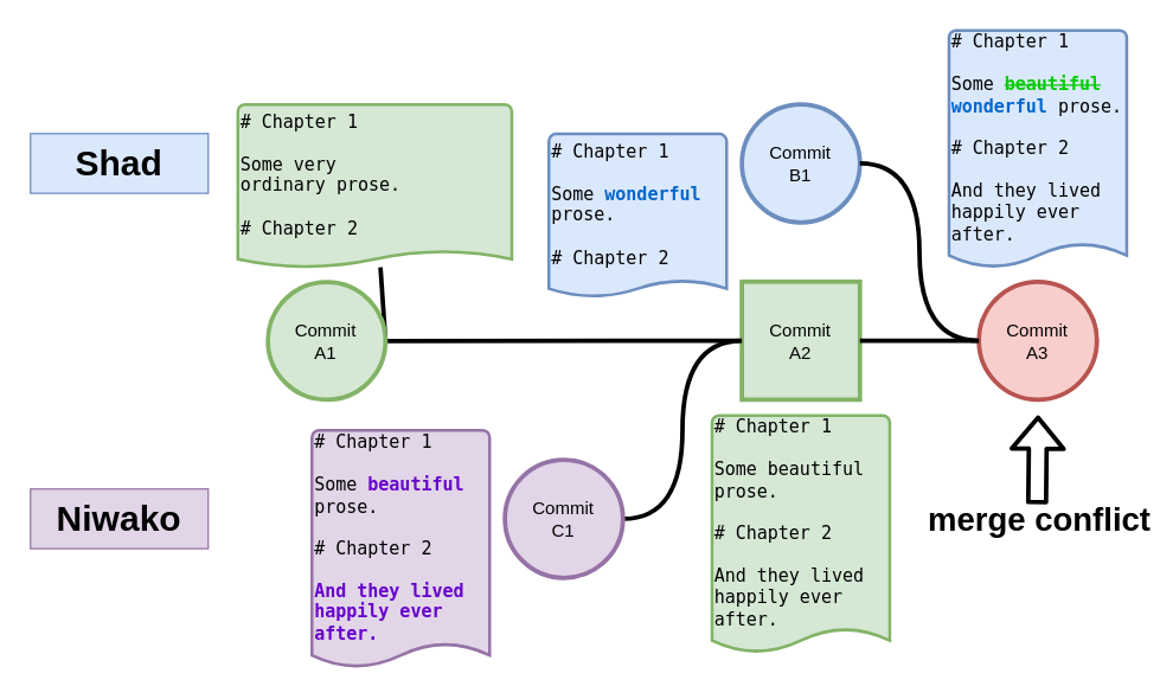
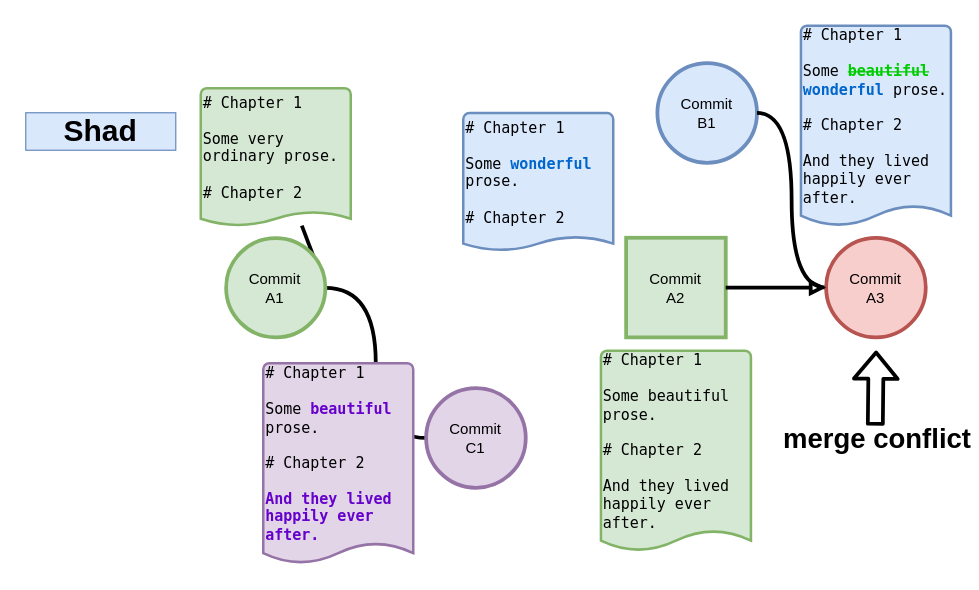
  <mxCell id="0" />
  <mxCell id="1" parent="0" />
  <mxCell id="2" style="rounded=0;orthogonalLoop=1;jettySize=auto;html=1;exitX=1;exitY=0.5;exitDx=0;exitDy=0;strokeWidth=3;endArrow=none;endFill=0;" parent="1" source="4" target="14" edge="1"><mxGeometry relative="1" as="geometry" /></mxCell>
- <mxCell id="3" style="edgeStyle=orthogonalEdgeStyle;rounded=0;orthogonalLoop=1;jettySize=auto;html=1;exitX=1;exitY=0.5;exitDx=0;exitDy=0;strokeWidth=3;curved=1;endArrow=none;endFill=0;" parent="1" source="4" target="7" edge="1"><mxGeometry relative="1" as="geometry" /></mxCell>
+ <mxCell id="3" style="edgeStyle=orthogonalEdgeStyle;rounded=0;orthogonalLoop=1;jettySize=auto;html=1;exitX=1;exitY=0.5;exitDx=0;exitDy=0;entryX=0;entryY=0.5;entryDx=0;entryDy=0;strokeWidth=3;curved=1;endArrow=none;endFill=0;" parent="1" source="4" target="13" edge="1"><mxGeometry relative="1" as="geometry" /></mxCell>
  <mxCell id="4" value="Commit&lt;br&gt;A1" style="ellipse;whiteSpace=wrap;html=1;aspect=fixed;strokeWidth=3;fillColor=#d5e8d4;strokeColor=#82b366;" parent="1" vertex="1"><mxGeometry x="180.3" y="190" width="79.4" height="79.4" as="geometry" /></mxCell>
- <mxCell id="5" value="Commit&lt;br&gt;B1" style="ellipse;whiteSpace=wrap;html=1;aspect=fixed;strokeWidth=3;fillColor=#dae8fc;strokeColor=#6c8ebf;" parent="1" vertex="1"><mxGeometry x="500.3" y="70" width="79.7" height="79.7" as="geometry" /></mxCell>
+ <mxCell id="5" value="Commit&lt;br&gt;B1" style="ellipse;whiteSpace=wrap;html=1;aspect=fixed;strokeWidth=3;fillColor=#dae8fc;strokeColor=#6c8ebf;" parent="1" vertex="1"><mxGeometry x="525.3" y="50" width="79.7" height="79.7" as="geometry" /></mxCell>
  <mxCell id="6" style="edgeStyle=orthogonalEdgeStyle;rounded=0;orthogonalLoop=1;jettySize=auto;html=1;entryX=0;entryY=0.5;entryDx=0;entryDy=0;endArrow=none;endFill=0;strokeColor=#000000;strokeWidth=3;curved=1;exitX=1;exitY=0.5;exitDx=0;exitDy=0;" parent="1" source="5" target="8" edge="1"><mxGeometry relative="1" as="geometry"><mxPoint x="580" y="109.85" as="sourcePoint" /></mxGeometry></mxCell>
  <mxCell id="7" value="Commit&lt;br&gt;A2" style="whiteSpace=wrap;html=1;aspect=fixed;strokeWidth=3;fillColor=#d5e8d4;strokeColor=#82b366;rounded=0;" parent="1" vertex="1"><mxGeometry x="500.3" y="189.7" width="79.7" height="79.7" as="geometry" /></mxCell>
  <mxCell id="8" value="Commit&lt;br&gt;A3" style="ellipse;whiteSpace=wrap;html=1;aspect=fixed;strokeWidth=3;fillColor=#f8cecc;strokeColor=#b85450;" parent="1" vertex="1"><mxGeometry x="660.3" y="189.7" width="79.7" height="79.7" as="geometry" /></mxCell>
- <mxCell id="9" value="" style="endArrow=none;html=1;entryX=0;entryY=0.5;strokeWidth=3;endFill=0;exitX=1;exitY=0.5;exitDx=0;exitDy=0;" parent="1" source="7" target="8" edge="1"><mxGeometry width="50" height="50" relative="1" as="geometry"><mxPoint x="610.3" y="260" as="sourcePoint" /><mxPoint x="480.6" y="269.4" as="targetPoint" /></mxGeometry></mxCell>
+ <mxCell id="9" value="" style="endArrow=block;html=1;entryX=0;entryY=0.5;strokeWidth=3;endFill=0;exitX=1;exitY=0.5;exitDx=0;exitDy=0;" parent="1" source="7" target="8" edge="1"><mxGeometry width="50" height="50" relative="1" as="geometry"><mxPoint x="610.3" y="260" as="sourcePoint" /><mxPoint x="480.6" y="269.4" as="targetPoint" /></mxGeometry></mxCell>
  <mxCell id="10" value="" style="shape=flexArrow;endArrow=classic;html=1;strokeWidth=3;" parent="1" edge="1"><mxGeometry width="50" height="50" relative="1" as="geometry"><mxPoint x="699.65" y="340" as="sourcePoint" /><mxPoint x="700.3" y="280" as="targetPoint" /></mxGeometry></mxCell>
  <mxCell id="11" value="&lt;h1&gt;merge conflict&lt;/h1&gt;" style="edgeLabel;html=1;align=center;verticalAlign=middle;resizable=0;points=[];labelBackgroundColor=none;" parent="10" vertex="1" connectable="0"><mxGeometry x="-0.36" y="1" relative="1" as="geometry"><mxPoint x="1.29" y="29.01" as="offset" /></mxGeometry></mxCell>
- <mxCell id="12" style="edgeStyle=orthogonalEdgeStyle;curved=1;rounded=0;orthogonalLoop=1;jettySize=auto;html=1;exitX=1;exitY=0.5;exitDx=0;exitDy=0;entryX=0;entryY=0.5;entryDx=0;entryDy=0;endArrow=none;endFill=0;strokeWidth=3;" parent="1" source="13" target="7" edge="1"><mxGeometry relative="1" as="geometry" /></mxCell>
  <mxCell id="13" value="Commit&lt;br&gt;C1" style="ellipse;whiteSpace=wrap;html=1;aspect=fixed;strokeWidth=3;fillColor=#e1d5e7;strokeColor=#9673a6;" parent="1" vertex="1"><mxGeometry x="340.3" y="310" width="79.7" height="79.7" as="geometry" /></mxCell>
- <mxCell id="14" value="&lt;p style=&quot;line-height: 40%&quot;&gt;&lt;/p&gt;&lt;pre&gt;#&amp;nbsp;Chapter 1&lt;br&gt;&lt;br&gt;Some very&lt;br&gt;ordinary prose.&lt;br&gt;&lt;br&gt;# Chapter 2&lt;br&gt;&lt;br&gt;&lt;/pre&gt;&lt;p&gt;&lt;/p&gt;" style="strokeWidth=2;html=1;shape=mxgraph.flowchart.document2;whiteSpace=wrap;size=0.1;align=left;labelPadding=0;fillColor=#d5e8d4;strokeColor=#82b366;" parent="1" vertex="1"><mxGeometry x="160" y="70" width="185" height="110" as="geometry" /></mxCell>
+ <mxCell id="14" value="&lt;p style=&quot;line-height: 40%&quot;&gt;&lt;/p&gt;&lt;pre&gt;#&amp;nbsp;Chapter 1&lt;br&gt;&lt;br&gt;Some very&lt;br&gt;ordinary prose.&lt;br&gt;&lt;br&gt;# Chapter 2&lt;br&gt;&lt;br&gt;&lt;/pre&gt;&lt;p&gt;&lt;/p&gt;" style="strokeWidth=2;html=1;shape=mxgraph.flowchart.document2;whiteSpace=wrap;size=0.1;align=left;labelPadding=0;fillColor=#d5e8d4;strokeColor=#82b366;" parent="1" vertex="1"><mxGeometry x="160" y="70" width="120" height="110" as="geometry" /></mxCell>
  <mxCell id="15" value="&lt;p style=&quot;line-height: 40%&quot;&gt;&lt;/p&gt;&lt;pre&gt;#&amp;nbsp;Chapter 1&lt;br&gt;&lt;br&gt;Some &lt;b&gt;&lt;font color=&quot;#6600cc&quot;&gt;beautiful&lt;/font&gt;&lt;/b&gt;&lt;br&gt;prose.&lt;br&gt;&lt;br&gt;# Chapter 2&lt;br&gt;&lt;br&gt;&lt;font color=&quot;#6600cc&quot;&gt;&lt;b&gt;And they lived&lt;br&gt;happily ever&lt;br&gt;after.&lt;br&gt;&lt;/b&gt;&lt;/font&gt;&lt;br&gt;&lt;/pre&gt;&lt;p&gt;&lt;/p&gt;" style="strokeWidth=2;html=1;shape=mxgraph.flowchart.document2;whiteSpace=wrap;size=0.1;align=left;labelPadding=0;labelBorderColor=none;fillColor=#e1d5e7;strokeColor=#9673a6;" parent="1" vertex="1"><mxGeometry x="210" y="290" width="120" height="160" as="geometry" /></mxCell>
  <mxCell id="16" value="&lt;p style=&quot;line-height: 40%&quot;&gt;&lt;/p&gt;&lt;pre&gt;#&amp;nbsp;Chapter 1&lt;br&gt;&lt;br&gt;Some &lt;b&gt;&lt;font color=&quot;#0066cc&quot;&gt;wonderful&lt;/font&gt;&lt;/b&gt;&lt;br&gt;prose.&lt;br&gt;&lt;br&gt;# Chapter 2&lt;br&gt;&lt;br&gt;&lt;/pre&gt;&lt;p&gt;&lt;/p&gt;" style="strokeWidth=2;html=1;shape=mxgraph.flowchart.document2;whiteSpace=wrap;size=0.1;align=left;labelPadding=0;fillColor=#dae8fc;strokeColor=#6c8ebf;" parent="1" vertex="1"><mxGeometry x="370" y="89.85" width="120" height="110" as="geometry" /></mxCell>
  <mxCell id="17" value="&lt;p style=&quot;line-height: 40%&quot;&gt;&lt;/p&gt;&lt;pre&gt;#&amp;nbsp;Chapter 1&lt;br&gt;&lt;br&gt;Some beautiful&lt;br&gt;prose.&lt;br&gt;&lt;br&gt;# Chapter 2&lt;br&gt;&lt;br&gt;And they lived&lt;br&gt;happily ever&lt;br&gt;after.&lt;br&gt;&lt;br&gt;&lt;/pre&gt;&lt;p&gt;&lt;/p&gt;" style="strokeWidth=2;html=1;shape=mxgraph.flowchart.document2;whiteSpace=wrap;size=0.1;align=left;labelPadding=0;fillColor=#d5e8d4;strokeColor=#82b366;" parent="1" vertex="1"><mxGeometry x="480.15" y="280" width="120" height="160" as="geometry" /></mxCell>
  <mxCell id="18" value="&lt;p style=&quot;line-height: 40%&quot;&gt;&lt;/p&gt;&lt;pre&gt;#&amp;nbsp;Chapter 1&lt;br&gt;&lt;br&gt;Some &lt;font color=&quot;#00cc00&quot;&gt;&lt;b&gt;&lt;strike&gt;beautiful&lt;/strike&gt;&lt;/b&gt;&lt;/font&gt;&lt;br&gt;&lt;font color=&quot;#0066cc&quot;&gt;&lt;b&gt;wonderful&lt;/b&gt;&lt;/font&gt; prose.&lt;br&gt;&lt;br&gt;# Chapter 2&lt;br&gt;&lt;br&gt;And they lived&lt;br&gt;happily ever&lt;br&gt;after.&lt;br&gt;&lt;br&gt;&lt;/pre&gt;&lt;p&gt;&lt;/p&gt;" style="strokeWidth=2;html=1;shape=mxgraph.flowchart.document2;whiteSpace=wrap;size=0.1;align=left;labelPadding=0;fillColor=#dae8fc;strokeColor=#6c8ebf;" parent="1" vertex="1"><mxGeometry x="640.15" y="20" width="120" height="160" as="geometry" /></mxCell>
- <mxCell id="19" value="&lt;h1&gt;Shad&lt;/h1&gt;" style="text;html=1;strokeColor=#6c8ebf;fillColor=#dae8fc;align=center;verticalAlign=middle;whiteSpace=wrap;rounded=0;" parent="1" vertex="1"><mxGeometry x="20" y="89.7" width="120" height="40.3" as="geometry" /></mxCell>
- <mxCell id="20" value="&lt;h1&gt;Niwako&lt;/h1&gt;" style="text;html=1;strokeColor=#9673a6;fillColor=#e1d5e7;align=center;verticalAlign=middle;whiteSpace=wrap;rounded=0;" parent="1" vertex="1"><mxGeometry x="20" y="329.7" width="120" height="40.3" as="geometry" /></mxCell>
+ <mxCell id="19" value="&lt;h1&gt;Shad&lt;/h1&gt;" style="text;html=1;strokeColor=#6c8ebf;fillColor=#dae8fc;align=center;verticalAlign=middle;whiteSpace=wrap;rounded=0;" parent="1" vertex="1"><mxGeometry x="20" y="89.7" width="120" height="30" as="geometry" /></mxCell>
